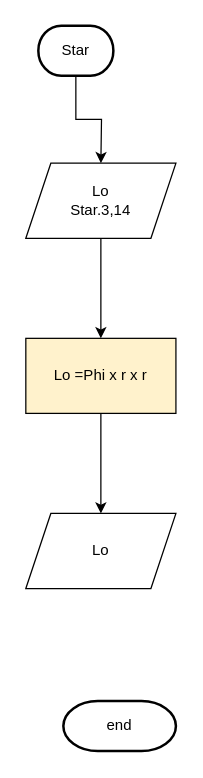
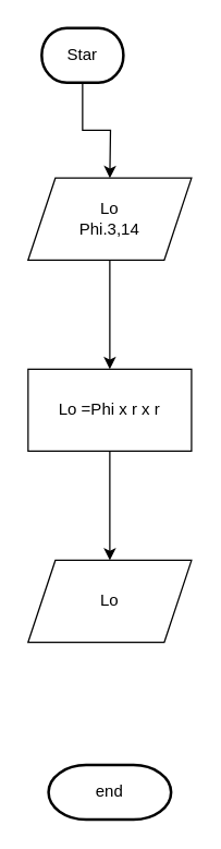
  <mxCell id="0" />
  <mxCell id="1" parent="0" />
  <mxCell id="2" value="" style="edgeStyle=orthogonalEdgeStyle;rounded=0;orthogonalLoop=1;jettySize=auto;html=1;" edge="1" parent="1" source="3"><mxGeometry relative="1" as="geometry"><mxPoint x="80" y="130" as="targetPoint" /></mxGeometry></mxCell>
  <mxCell id="3" value="Star" style="strokeWidth=2;html=1;shape=mxgraph.flowchart.terminator;whiteSpace=wrap;" vertex="1" parent="1"><mxGeometry x="30" y="20" width="60" height="40" as="geometry" /></mxCell>
  <mxCell id="4" value="" style="edgeStyle=orthogonalEdgeStyle;rounded=0;orthogonalLoop=1;jettySize=auto;html=1;" edge="1" parent="1" source="5"><mxGeometry relative="1" as="geometry"><mxPoint x="80" y="270" as="targetPoint" /></mxGeometry></mxCell>
- <mxCell id="5" value="&lt;div&gt;Lo&lt;/div&gt;&lt;div&gt;Star.3,14&lt;br&gt;&lt;/div&gt;" style="shape=parallelogram;perimeter=parallelogramPerimeter;whiteSpace=wrap;html=1;fixedSize=1;" vertex="1" parent="1"><mxGeometry x="20" y="130" width="120" height="60" as="geometry" /></mxCell>
+ <mxCell id="5" value="&lt;div&gt;Lo&lt;/div&gt;&lt;div&gt;Phi.3,14&lt;br&gt;&lt;/div&gt;" style="shape=parallelogram;perimeter=parallelogramPerimeter;whiteSpace=wrap;html=1;fixedSize=1;" vertex="1" parent="1"><mxGeometry x="20" y="130" width="120" height="60" as="geometry" /></mxCell>
  <mxCell id="6" value="" style="edgeStyle=orthogonalEdgeStyle;rounded=0;orthogonalLoop=1;jettySize=auto;html=1;" edge="1" parent="1" source="7"><mxGeometry relative="1" as="geometry"><mxPoint x="80" y="410" as="targetPoint" /></mxGeometry></mxCell>
- <mxCell id="7" value="Lo =Phi x r x r" style="rounded=0;whiteSpace=wrap;html=1;fillColor=#fff2cc;" vertex="1" parent="1"><mxGeometry x="20" y="270" width="120" height="60" as="geometry" /></mxCell>
+ <mxCell id="7" value="Lo =Phi x r x r" style="rounded=0;whiteSpace=wrap;html=1;" vertex="1" parent="1"><mxGeometry x="20" y="270" width="120" height="60" as="geometry" /></mxCell>
  <mxCell id="8" value="Lo" style="shape=parallelogram;perimeter=parallelogramPerimeter;whiteSpace=wrap;html=1;fixedSize=1;" vertex="1" parent="1"><mxGeometry x="20" y="410" width="120" height="60" as="geometry" /></mxCell>
- <mxCell id="9" value="end" style="strokeWidth=2;html=1;shape=mxgraph.flowchart.terminator;whiteSpace=wrap;" vertex="1" parent="1"><mxGeometry x="50" y="560" width="90" height="40" as="geometry" /></mxCell>
+ <mxCell id="9" value="end" style="strokeWidth=2;html=1;shape=mxgraph.flowchart.terminator;whiteSpace=wrap;" vertex="1" parent="1"><mxGeometry x="35" y="560" width="90" height="40" as="geometry" /></mxCell>
